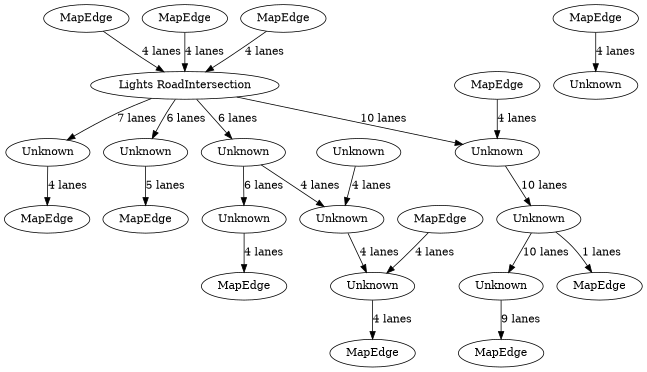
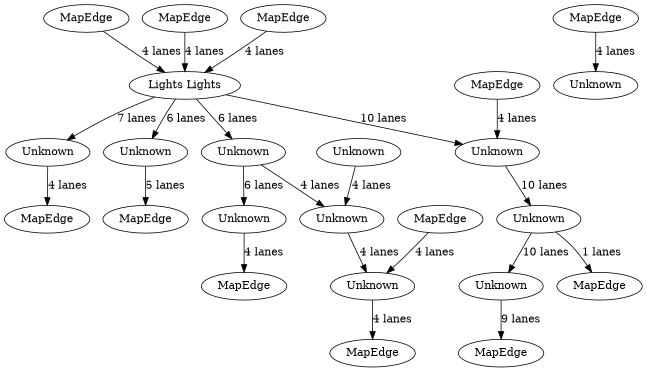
  digraph {
    n1 [label=MapEdge]
    n2 [label=MapEdge]
-   n3 [label="Lights RoadIntersection"]
+   n3 [label="Lights Lights"]
    n4 [label=MapEdge]
    n5 [label=Unknown]
    n6 [label=Unknown]
    n7 [label=Unknown]
    n8 [label=Unknown]
    n9 [label=MapEdge]
    n10 [label=MapEdge]
    n11 [label=MapEdge]
    n12 [label=Unknown]
    n13 [label=Unknown]
    n14 [label=MapEdge]
    n15 [label=Unknown]
    n16 [label=Unknown]
    n17 [label=MapEdge]
    n18 [label=MapEdge]
    n19 [label=Unknown]
    n20 [label=Unknown]
    n21 [label=MapEdge]
    n22 [label=Unknown]
    n23 [label=MapEdge]
    n24 [label=MapEdge]
    n2 -> n3 [label="4 lanes"]
    n3 -> n5 [label="6 lanes"]
    n3 -> n6 [label="7 lanes"]
    n3 -> n7 [label="6 lanes"]
    n3 -> n8 [label="10 lanes"]
    n5 -> n9 [label="5 lanes"]
    n6 -> n1 [label="4 lanes"]
    n7 -> n15 [label="6 lanes"]
    n7 -> n16 [label="4 lanes"]
    n8 -> n13 [label="10 lanes"]
    n10 -> n3 [label="4 lanes"]
    n12 -> n11 [label="9 lanes"]
    n13 -> n12 [label="10 lanes"]
    n13 -> n14 [label="1 lanes"]
    n15 -> n4 [label="4 lanes"]
    n16 -> n19 [label="4 lanes"]
    n18 -> n8 [label="4 lanes"]
    n19 -> n17 [label="4 lanes"]
    n20 -> n16 [label="4 lanes"]
    n21 -> n19 [label="4 lanes"]
    n23 -> n22 [label="4 lanes"]
    n24 -> n3 [label="4 lanes"]
  }
